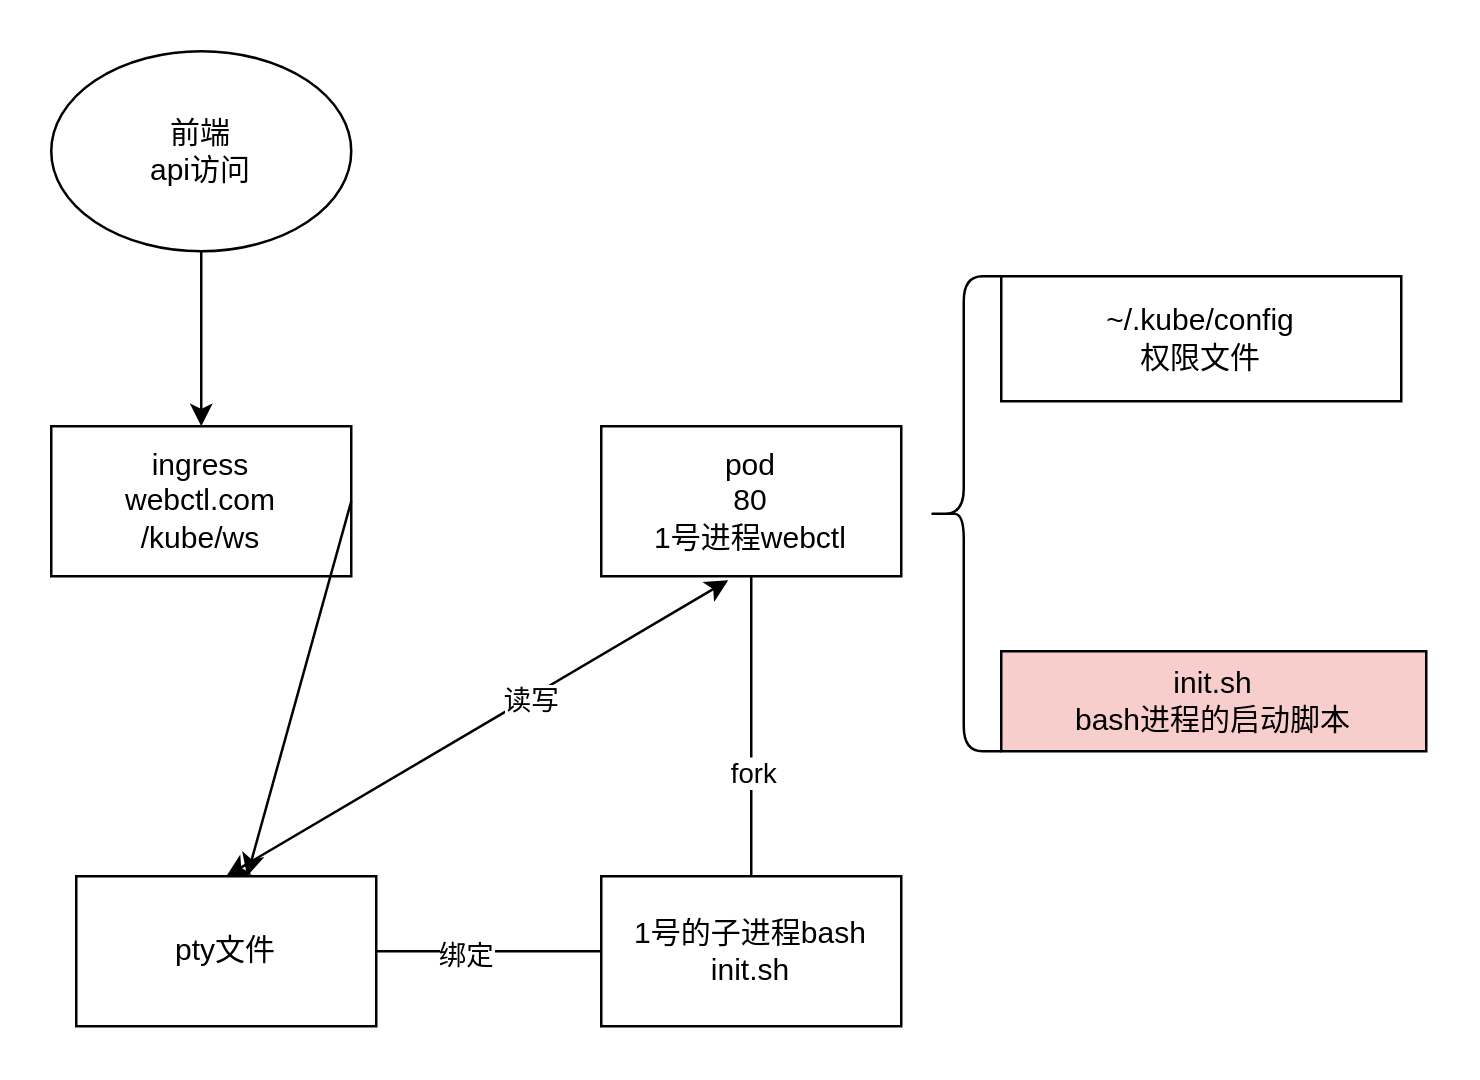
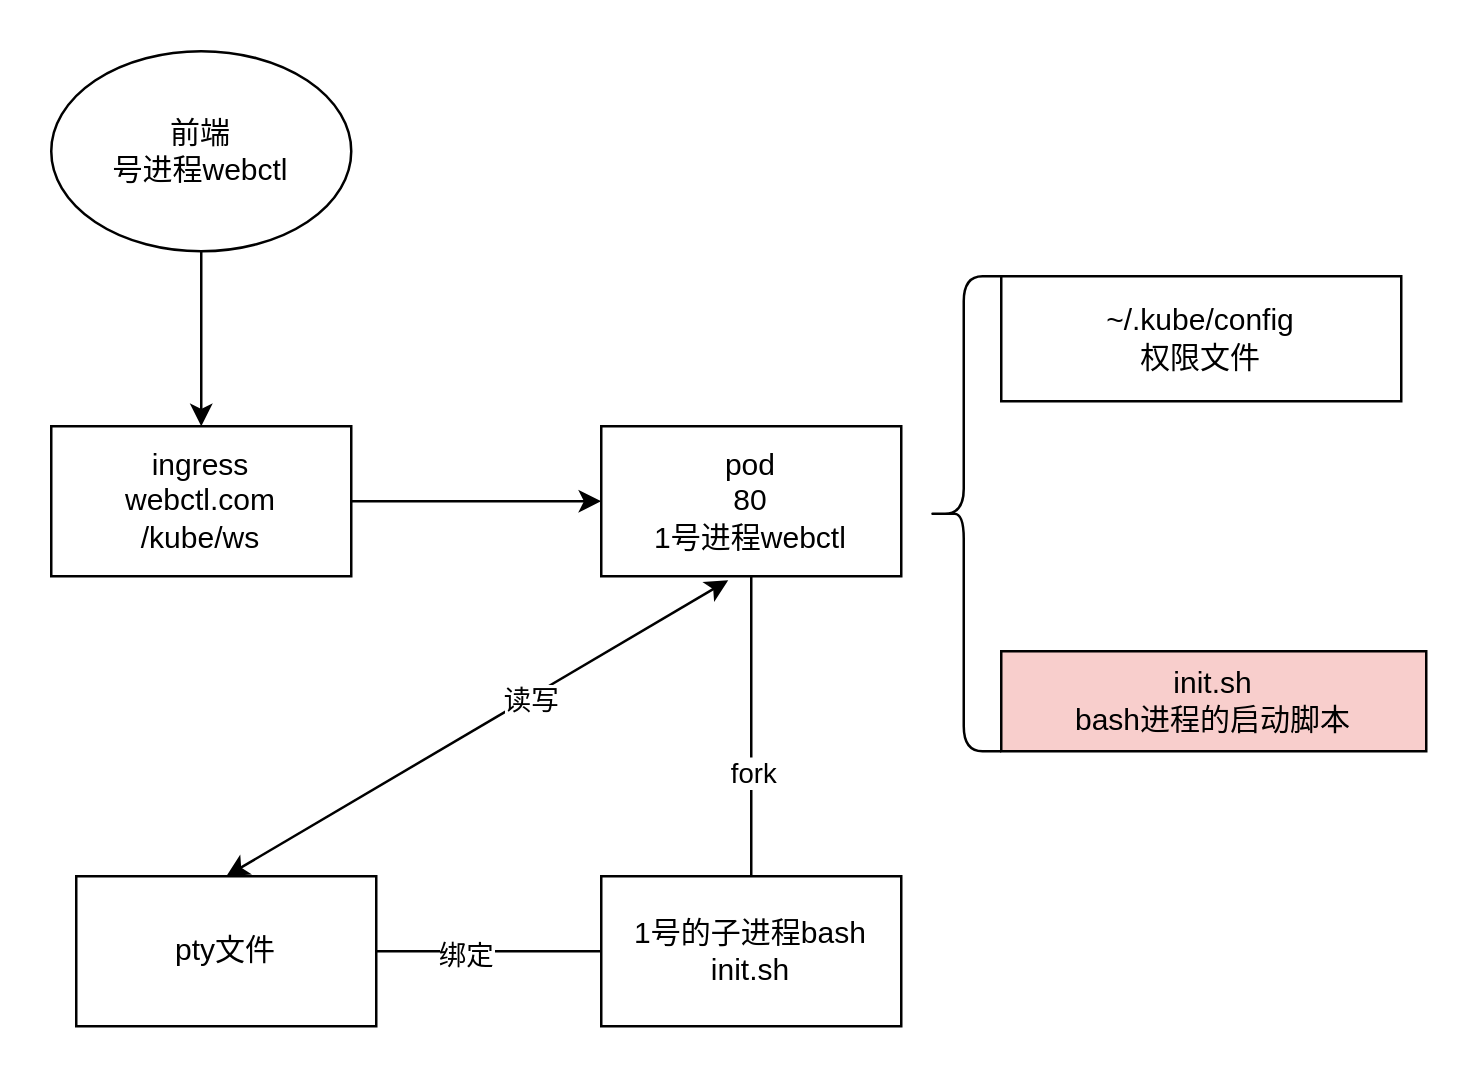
  <mxCell id="0" />
  <mxCell id="1" parent="0" />
  <mxCell id="2" value="ingress&lt;br&gt;webctl.com&lt;br&gt;/kube/ws" style="rounded=0;whiteSpace=wrap;html=1;" parent="1" vertex="1"><mxGeometry x="20" y="170" width="120" height="60" as="geometry" /></mxCell>
- <mxCell id="3" value="前端&lt;br&gt;api访问" style="ellipse;whiteSpace=wrap;html=1;" parent="1" vertex="1"><mxGeometry x="20" y="20" width="120" height="80" as="geometry" /></mxCell>
+ <mxCell id="3" value="前端&lt;br&gt;号进程webctl" style="ellipse;whiteSpace=wrap;html=1;" parent="1" vertex="1"><mxGeometry x="20" y="20" width="120" height="80" as="geometry" /></mxCell>
  <mxCell id="4" value="" style="endArrow=classic;html=1;rounded=0;exitX=0.5;exitY=1;exitDx=0;exitDy=0;" parent="1" source="3" target="2" edge="1"><mxGeometry width="50" height="50" relative="1" as="geometry"><mxPoint x="270" y="330" as="sourcePoint" /><mxPoint x="320" y="280" as="targetPoint" /></mxGeometry></mxCell>
  <mxCell id="5" value="pod&lt;br&gt;80&lt;br&gt;1号进程webctl" style="rounded=0;whiteSpace=wrap;html=1;" parent="1" vertex="1"><mxGeometry x="240" y="170" width="120" height="60" as="geometry" /></mxCell>
- <mxCell id="6" value="" style="endArrow=classic;html=1;rounded=0;exitX=1;exitY=0.5;exitDx=0;exitDy=0;" parent="1" source="2" target="7" edge="1"><mxGeometry width="50" height="50" relative="1" as="geometry"><mxPoint x="270" y="320" as="sourcePoint" /><mxPoint x="320" y="270" as="targetPoint" /></mxGeometry></mxCell>
+ <mxCell id="6" value="" style="endArrow=classic;html=1;rounded=0;exitX=1;exitY=0.5;exitDx=0;exitDy=0;entryX=0;entryY=0.5;entryDx=0;entryDy=0;" parent="1" source="2" target="5" edge="1"><mxGeometry width="50" height="50" relative="1" as="geometry"><mxPoint x="270" y="320" as="sourcePoint" /><mxPoint x="320" y="270" as="targetPoint" /></mxGeometry></mxCell>
  <mxCell id="7" value="pty文件" style="rounded=0;whiteSpace=wrap;html=1;" vertex="1" parent="1"><mxGeometry x="30" y="350" width="120" height="60" as="geometry" /></mxCell>
  <mxCell id="8" value="1号的子进程bash&lt;br&gt;init.sh" style="rounded=0;whiteSpace=wrap;html=1;" vertex="1" parent="1"><mxGeometry x="240" y="350" width="120" height="60" as="geometry" /></mxCell>
  <mxCell id="9" value="" style="endArrow=none;html=1;rounded=0;exitX=0.5;exitY=1;exitDx=0;exitDy=0;entryX=0.5;entryY=0;entryDx=0;entryDy=0;" edge="1" parent="1" source="5" target="8"><mxGeometry width="50" height="50" relative="1" as="geometry"><mxPoint x="270" y="300" as="sourcePoint" /><mxPoint x="320" y="250" as="targetPoint" /></mxGeometry></mxCell>
  <mxCell id="10" value="fork" style="edgeLabel;html=1;align=center;verticalAlign=middle;resizable=0;points=[];" vertex="1" connectable="0" parent="9"><mxGeometry x="0.297" relative="1" as="geometry"><mxPoint as="offset" /></mxGeometry></mxCell>
  <mxCell id="11" value="" style="endArrow=none;html=1;rounded=0;exitX=1;exitY=0.5;exitDx=0;exitDy=0;" edge="1" parent="1" source="7" target="8"><mxGeometry width="50" height="50" relative="1" as="geometry"><mxPoint x="270" y="300" as="sourcePoint" /><mxPoint x="320" y="250" as="targetPoint" /></mxGeometry></mxCell>
  <mxCell id="12" value="绑定" style="edgeLabel;html=1;align=center;verticalAlign=middle;resizable=0;points=[];" vertex="1" connectable="0" parent="11"><mxGeometry x="-0.219" y="-1" relative="1" as="geometry"><mxPoint as="offset" /></mxGeometry></mxCell>
  <mxCell id="13" value="" style="endArrow=classic;startArrow=classic;html=1;rounded=0;exitX=0.5;exitY=0;exitDx=0;exitDy=0;entryX=0.423;entryY=1.027;entryDx=0;entryDy=0;entryPerimeter=0;" edge="1" parent="1" source="7" target="5"><mxGeometry width="50" height="50" relative="1" as="geometry"><mxPoint x="270" y="300" as="sourcePoint" /><mxPoint x="320" y="250" as="targetPoint" /></mxGeometry></mxCell>
  <mxCell id="14" value="读写" style="edgeLabel;html=1;align=center;verticalAlign=middle;resizable=0;points=[];" vertex="1" connectable="0" parent="13"><mxGeometry x="0.211" y="-1" relative="1" as="geometry"><mxPoint as="offset" /></mxGeometry></mxCell>
  <mxCell id="15" value="" style="shape=curlyBracket;whiteSpace=wrap;html=1;rounded=1;" vertex="1" parent="1"><mxGeometry x="370" y="110" width="30" height="190" as="geometry" /></mxCell>
  <mxCell id="16" value="~/.kube/config&lt;br&gt;权限文件" style="rounded=0;whiteSpace=wrap;html=1;" vertex="1" parent="1"><mxGeometry x="400" y="110" width="160" height="50" as="geometry" /></mxCell>
  <mxCell id="17" value="init.sh&lt;br&gt;bash进程的启动脚本" style="rounded=0;whiteSpace=wrap;html=1;fillColor=#f8cecc;" vertex="1" parent="1"><mxGeometry x="400" y="260" width="170" height="40" as="geometry" /></mxCell>
